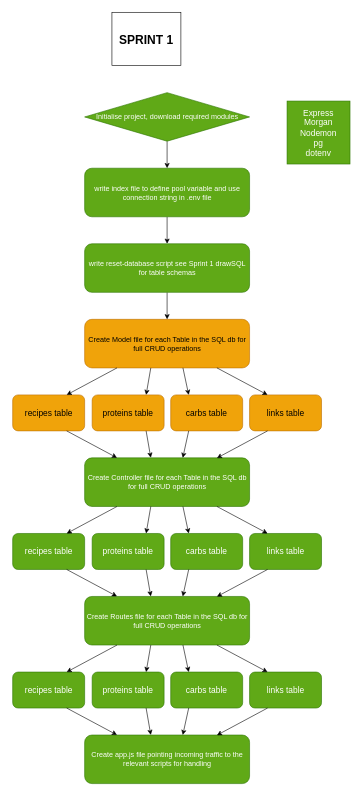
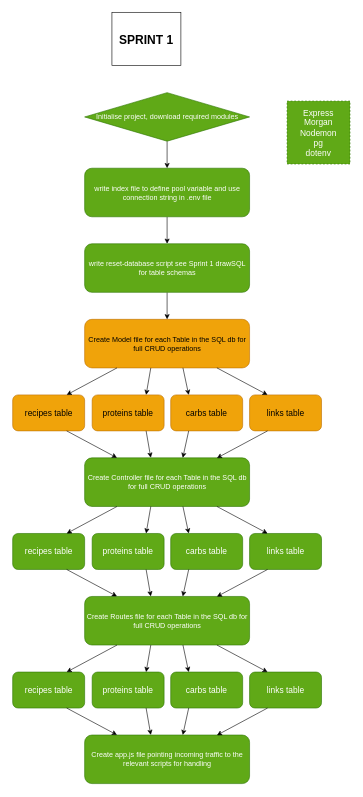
  <mxCell id="0" />
  <mxCell id="1" parent="0" />
  <mxCell id="2" value="" style="edgeStyle=none;html=1;fontSize=14;" parent="1" source="3" target="7" edge="1"><mxGeometry relative="1" as="geometry" /></mxCell>
  <mxCell id="3" value="Initialise project, download required modules" style="rhombus;whiteSpace=wrap;html=1;fillColor=#60a917;fontColor=#ffffff;strokeColor=#2D7600;" parent="1" vertex="1"><mxGeometry x="140.5" y="154" width="275" height="81" as="geometry" /></mxCell>
  <mxCell id="4" value="SPRINT 1" style="rounded=0;whiteSpace=wrap;html=1;fontStyle=1;fontSize=20;" parent="1" vertex="1"><mxGeometry x="186" y="20" width="115" height="89" as="geometry" /></mxCell>
- <mxCell id="5" value="Express&lt;br style=&quot;font-size: 14px;&quot;&gt;Morgan&lt;br style=&quot;font-size: 14px;&quot;&gt;Nodemon&lt;br style=&quot;font-size: 14px;&quot;&gt;pg&lt;br style=&quot;font-size: 14px;&quot;&gt;dotenv" style="whiteSpace=wrap;html=1;aspect=fixed;fontSize=14;fillColor=#60a917;fontColor=#ffffff;strokeColor=#2D7600;" parent="1" vertex="1"><mxGeometry x="478" y="168" width="105" height="105" as="geometry" /></mxCell>
+ <mxCell id="5" value="Express&lt;br style=&quot;font-size: 14px;&quot;&gt;Morgan&lt;br style=&quot;font-size: 14px;&quot;&gt;Nodemon&lt;br style=&quot;font-size: 14px;&quot;&gt;pg&lt;br style=&quot;font-size: 14px;&quot;&gt;dotenv" style="whiteSpace=wrap;html=1;aspect=fixed;fontSize=14;fillColor=#60a917;fontColor=#ffffff;strokeColor=#2D7600;dashed=1;" parent="1" vertex="1"><mxGeometry x="478" y="168" width="105" height="105" as="geometry" /></mxCell>
  <mxCell id="6" value="" style="edgeStyle=none;html=1;fontSize=14;" parent="1" source="7" target="9" edge="1"><mxGeometry relative="1" as="geometry" /></mxCell>
  <mxCell id="7" value="write index file to define pool variable and use connection string in .env file" style="rounded=1;whiteSpace=wrap;html=1;fillColor=#60a917;fontColor=#ffffff;strokeColor=#2D7600;" parent="1" vertex="1"><mxGeometry x="140.5" y="280" width="275" height="81" as="geometry" /></mxCell>
  <mxCell id="8" value="" style="edgeStyle=none;html=1;fontSize=14;" parent="1" source="9" target="10" edge="1"><mxGeometry relative="1" as="geometry" /></mxCell>
  <mxCell id="9" value="write reset-database script see Sprint 1 drawSQL for table schemas" style="rounded=1;whiteSpace=wrap;html=1;fillColor=#60a917;fontColor=#ffffff;strokeColor=#2D7600;" parent="1" vertex="1"><mxGeometry x="140.5" y="406" width="275" height="81" as="geometry" /></mxCell>
  <mxCell id="10" value="Create Model file for each Table in the SQL db for full CRUD operations" style="rounded=1;whiteSpace=wrap;html=1;fillColor=#f0a30a;fontColor=#000000;strokeColor=#BD7000;" parent="1" vertex="1"><mxGeometry x="140.5" y="532" width="275" height="81" as="geometry" /></mxCell>
  <mxCell id="11" value="recipes table" style="rounded=1;whiteSpace=wrap;html=1;fontSize=14;fillColor=#f0a30a;fontColor=#000000;strokeColor=#BD7000;" parent="1" vertex="1"><mxGeometry x="20.5" y="658" width="120" height="60" as="geometry" /></mxCell>
  <mxCell id="12" value="proteins table" style="rounded=1;whiteSpace=wrap;html=1;fontSize=14;fillColor=#f0a30a;fontColor=#000000;strokeColor=#BD7000;" parent="1" vertex="1"><mxGeometry x="153" y="658" width="120" height="60" as="geometry" /></mxCell>
  <mxCell id="13" value="carbs table" style="rounded=1;whiteSpace=wrap;html=1;fontSize=14;fillColor=#f0a30a;fontColor=#000000;strokeColor=#BD7000;" parent="1" vertex="1"><mxGeometry x="284" y="658" width="120" height="60" as="geometry" /></mxCell>
  <mxCell id="14" value="links table" style="rounded=1;whiteSpace=wrap;html=1;fontSize=14;fillColor=#f0a30a;fontColor=#000000;strokeColor=#BD7000;" parent="1" vertex="1"><mxGeometry x="415.5" y="658" width="120" height="60" as="geometry" /></mxCell>
  <mxCell id="15" value="" style="endArrow=classic;html=1;fontSize=14;entryX=0.75;entryY=0;entryDx=0;entryDy=0;exitX=0.401;exitY=1;exitDx=0;exitDy=0;exitPerimeter=0;" parent="1" source="10" target="12" edge="1"><mxGeometry width="50" height="50" relative="1" as="geometry"><mxPoint x="236" y="635" as="sourcePoint" /><mxPoint x="213" y="642" as="targetPoint" /></mxGeometry></mxCell>
  <mxCell id="16" value="" style="endArrow=classic;html=1;fontSize=14;exitX=0.596;exitY=0.999;exitDx=0;exitDy=0;exitPerimeter=0;entryX=0.25;entryY=0;entryDx=0;entryDy=0;" parent="1" source="10" target="13" edge="1"><mxGeometry width="50" height="50" relative="1" as="geometry"><mxPoint x="215" y="633" as="sourcePoint" /><mxPoint x="265" y="583" as="targetPoint" /></mxGeometry></mxCell>
  <mxCell id="17" value="" style="endArrow=classic;html=1;fontSize=14;exitX=0.196;exitY=1;exitDx=0;exitDy=0;entryX=0.75;entryY=0;entryDx=0;entryDy=0;exitPerimeter=0;" parent="1" source="10" target="11" edge="1"><mxGeometry width="50" height="50" relative="1" as="geometry"><mxPoint x="215" y="633" as="sourcePoint" /><mxPoint x="265" y="583" as="targetPoint" /></mxGeometry></mxCell>
  <mxCell id="18" value="" style="endArrow=classic;html=1;fontSize=14;exitX=0.802;exitY=0.999;exitDx=0;exitDy=0;exitPerimeter=0;entryX=0.25;entryY=0;entryDx=0;entryDy=0;" parent="1" source="10" target="14" edge="1"><mxGeometry width="50" height="50" relative="1" as="geometry"><mxPoint x="215" y="633" as="sourcePoint" /><mxPoint x="265" y="583" as="targetPoint" /></mxGeometry></mxCell>
  <mxCell id="19" value="Create Controller file for each Table in the SQL db for full CRUD operations" style="rounded=1;whiteSpace=wrap;html=1;fillColor=#60a917;fontColor=#ffffff;strokeColor=#2D7600;" parent="1" vertex="1"><mxGeometry x="140.5" y="763" width="275" height="81" as="geometry" /></mxCell>
  <mxCell id="20" value="" style="endArrow=classic;html=1;fontSize=14;exitX=0.75;exitY=1;exitDx=0;exitDy=0;entryX=0.196;entryY=-0.002;entryDx=0;entryDy=0;entryPerimeter=0;" parent="1" source="11" target="19" edge="1"><mxGeometry width="50" height="50" relative="1" as="geometry"><mxPoint x="232" y="828" as="sourcePoint" /><mxPoint x="282" y="778" as="targetPoint" /></mxGeometry></mxCell>
  <mxCell id="21" value="" style="endArrow=classic;html=1;fontSize=14;exitX=0.75;exitY=1;exitDx=0;exitDy=0;entryX=0.401;entryY=-0.002;entryDx=0;entryDy=0;entryPerimeter=0;" parent="1" source="12" target="19" edge="1"><mxGeometry width="50" height="50" relative="1" as="geometry"><mxPoint x="232" y="828" as="sourcePoint" /><mxPoint x="282" y="778" as="targetPoint" /></mxGeometry></mxCell>
  <mxCell id="22" value="" style="endArrow=classic;html=1;fontSize=14;exitX=0.25;exitY=1;exitDx=0;exitDy=0;entryX=0.595;entryY=0;entryDx=0;entryDy=0;entryPerimeter=0;" parent="1" source="13" target="19" edge="1"><mxGeometry width="50" height="50" relative="1" as="geometry"><mxPoint x="232" y="828" as="sourcePoint" /><mxPoint x="305" y="763" as="targetPoint" /></mxGeometry></mxCell>
  <mxCell id="23" value="" style="endArrow=classic;html=1;fontSize=14;exitX=0.25;exitY=1;exitDx=0;exitDy=0;entryX=0.802;entryY=0.004;entryDx=0;entryDy=0;entryPerimeter=0;" parent="1" source="14" target="19" edge="1"><mxGeometry width="50" height="50" relative="1" as="geometry"><mxPoint x="318" y="824" as="sourcePoint" /><mxPoint x="368" y="774" as="targetPoint" /></mxGeometry></mxCell>
  <mxCell id="24" value="recipes table" style="rounded=1;whiteSpace=wrap;html=1;fontSize=14;fillColor=#60a917;fontColor=#ffffff;strokeColor=#2D7600;" parent="1" vertex="1"><mxGeometry x="20.5" y="889.08" width="120" height="60" as="geometry" /></mxCell>
  <mxCell id="25" value="proteins table" style="rounded=1;whiteSpace=wrap;html=1;fontSize=14;fillColor=#60a917;fontColor=#ffffff;strokeColor=#2D7600;" parent="1" vertex="1"><mxGeometry x="153" y="889.08" width="120" height="60" as="geometry" /></mxCell>
  <mxCell id="26" value="carbs table" style="rounded=1;whiteSpace=wrap;html=1;fontSize=14;fillColor=#60a917;fontColor=#ffffff;strokeColor=#2D7600;" parent="1" vertex="1"><mxGeometry x="284" y="889.08" width="120" height="60" as="geometry" /></mxCell>
  <mxCell id="27" value="links table" style="rounded=1;whiteSpace=wrap;html=1;fontSize=14;fillColor=#60a917;fontColor=#ffffff;strokeColor=#2D7600;" parent="1" vertex="1"><mxGeometry x="415.5" y="889.08" width="120" height="60" as="geometry" /></mxCell>
  <mxCell id="28" value="" style="endArrow=classic;html=1;fontSize=14;entryX=0.75;entryY=0;entryDx=0;entryDy=0;exitX=0.401;exitY=1;exitDx=0;exitDy=0;exitPerimeter=0;" parent="1" target="25" edge="1"><mxGeometry width="50" height="50" relative="1" as="geometry"><mxPoint x="250.775" y="844.08" as="sourcePoint" /><mxPoint x="213" y="873.08" as="targetPoint" /></mxGeometry></mxCell>
  <mxCell id="29" value="" style="endArrow=classic;html=1;fontSize=14;exitX=0.596;exitY=0.999;exitDx=0;exitDy=0;exitPerimeter=0;entryX=0.25;entryY=0;entryDx=0;entryDy=0;" parent="1" target="26" edge="1"><mxGeometry width="50" height="50" relative="1" as="geometry"><mxPoint x="304.4" y="843.999" as="sourcePoint" /><mxPoint x="265" y="814.08" as="targetPoint" /></mxGeometry></mxCell>
  <mxCell id="30" value="" style="endArrow=classic;html=1;fontSize=14;exitX=0.196;exitY=1;exitDx=0;exitDy=0;entryX=0.75;entryY=0;entryDx=0;entryDy=0;exitPerimeter=0;" parent="1" target="24" edge="1"><mxGeometry width="50" height="50" relative="1" as="geometry"><mxPoint x="194.4" y="844.08" as="sourcePoint" /><mxPoint x="265" y="814.08" as="targetPoint" /></mxGeometry></mxCell>
  <mxCell id="31" value="" style="endArrow=classic;html=1;fontSize=14;exitX=0.802;exitY=0.999;exitDx=0;exitDy=0;exitPerimeter=0;entryX=0.25;entryY=0;entryDx=0;entryDy=0;" parent="1" target="27" edge="1"><mxGeometry width="50" height="50" relative="1" as="geometry"><mxPoint x="361.05" y="843.999" as="sourcePoint" /><mxPoint x="265" y="814.08" as="targetPoint" /></mxGeometry></mxCell>
  <mxCell id="32" value="Create Routes file for each Table in the SQL db for full CRUD operations" style="rounded=1;whiteSpace=wrap;html=1;fillColor=#60a917;fontColor=#ffffff;strokeColor=#2D7600;" parent="1" vertex="1"><mxGeometry x="140.5" y="994.08" width="275" height="81" as="geometry" /></mxCell>
  <mxCell id="33" value="" style="endArrow=classic;html=1;fontSize=14;exitX=0.75;exitY=1;exitDx=0;exitDy=0;entryX=0.196;entryY=-0.002;entryDx=0;entryDy=0;entryPerimeter=0;" parent="1" target="32" edge="1"><mxGeometry width="50" height="50" relative="1" as="geometry"><mxPoint x="110.5" y="949.08" as="sourcePoint" /><mxPoint x="282" y="1009.08" as="targetPoint" /></mxGeometry></mxCell>
  <mxCell id="34" value="" style="endArrow=classic;html=1;fontSize=14;exitX=0.75;exitY=1;exitDx=0;exitDy=0;entryX=0.401;entryY=-0.002;entryDx=0;entryDy=0;entryPerimeter=0;" parent="1" target="32" edge="1"><mxGeometry width="50" height="50" relative="1" as="geometry"><mxPoint x="243" y="949.08" as="sourcePoint" /><mxPoint x="282" y="1009.08" as="targetPoint" /></mxGeometry></mxCell>
  <mxCell id="35" value="" style="endArrow=classic;html=1;fontSize=14;exitX=0.25;exitY=1;exitDx=0;exitDy=0;entryX=0.595;entryY=0;entryDx=0;entryDy=0;entryPerimeter=0;" parent="1" target="32" edge="1"><mxGeometry width="50" height="50" relative="1" as="geometry"><mxPoint x="314" y="949.08" as="sourcePoint" /><mxPoint x="305" y="994.08" as="targetPoint" /></mxGeometry></mxCell>
  <mxCell id="36" value="" style="endArrow=classic;html=1;fontSize=14;exitX=0.25;exitY=1;exitDx=0;exitDy=0;entryX=0.802;entryY=0.004;entryDx=0;entryDy=0;entryPerimeter=0;" parent="1" target="32" edge="1"><mxGeometry width="50" height="50" relative="1" as="geometry"><mxPoint x="445.5" y="949.08" as="sourcePoint" /><mxPoint x="368" y="1005.08" as="targetPoint" /></mxGeometry></mxCell>
  <mxCell id="37" value="recipes table" style="rounded=1;whiteSpace=wrap;html=1;fontSize=14;fillColor=#60a917;fontColor=#ffffff;strokeColor=#2D7600;" parent="1" vertex="1"><mxGeometry x="20.5" y="1120.16" width="120" height="60" as="geometry" /></mxCell>
  <mxCell id="38" value="proteins table" style="rounded=1;whiteSpace=wrap;html=1;fontSize=14;fillColor=#60a917;fontColor=#ffffff;strokeColor=#2D7600;" parent="1" vertex="1"><mxGeometry x="153" y="1120.16" width="120" height="60" as="geometry" /></mxCell>
  <mxCell id="39" value="carbs table" style="rounded=1;whiteSpace=wrap;html=1;fontSize=14;fillColor=#60a917;fontColor=#ffffff;strokeColor=#2D7600;" parent="1" vertex="1"><mxGeometry x="284" y="1120.16" width="120" height="60" as="geometry" /></mxCell>
  <mxCell id="40" value="links table" style="rounded=1;whiteSpace=wrap;html=1;fontSize=14;fillColor=#60a917;fontColor=#ffffff;strokeColor=#2D7600;" parent="1" vertex="1"><mxGeometry x="415.5" y="1120.16" width="120" height="60" as="geometry" /></mxCell>
  <mxCell id="41" value="" style="endArrow=classic;html=1;fontSize=14;entryX=0.75;entryY=0;entryDx=0;entryDy=0;exitX=0.401;exitY=1;exitDx=0;exitDy=0;exitPerimeter=0;" parent="1" target="38" edge="1"><mxGeometry width="50" height="50" relative="1" as="geometry"><mxPoint x="250.775" y="1075.16" as="sourcePoint" /><mxPoint x="213" y="1104.16" as="targetPoint" /></mxGeometry></mxCell>
  <mxCell id="42" value="" style="endArrow=classic;html=1;fontSize=14;exitX=0.596;exitY=0.999;exitDx=0;exitDy=0;exitPerimeter=0;entryX=0.25;entryY=0;entryDx=0;entryDy=0;" parent="1" target="39" edge="1"><mxGeometry width="50" height="50" relative="1" as="geometry"><mxPoint x="304.4" y="1075.079" as="sourcePoint" /><mxPoint x="265" y="1045.16" as="targetPoint" /></mxGeometry></mxCell>
  <mxCell id="43" value="" style="endArrow=classic;html=1;fontSize=14;exitX=0.196;exitY=1;exitDx=0;exitDy=0;entryX=0.75;entryY=0;entryDx=0;entryDy=0;exitPerimeter=0;" parent="1" target="37" edge="1"><mxGeometry width="50" height="50" relative="1" as="geometry"><mxPoint x="194.4" y="1075.16" as="sourcePoint" /><mxPoint x="265" y="1045.16" as="targetPoint" /></mxGeometry></mxCell>
  <mxCell id="44" value="" style="endArrow=classic;html=1;fontSize=14;exitX=0.802;exitY=0.999;exitDx=0;exitDy=0;exitPerimeter=0;entryX=0.25;entryY=0;entryDx=0;entryDy=0;" parent="1" target="40" edge="1"><mxGeometry width="50" height="50" relative="1" as="geometry"><mxPoint x="361.05" y="1075.079" as="sourcePoint" /><mxPoint x="265" y="1045.16" as="targetPoint" /></mxGeometry></mxCell>
  <mxCell id="45" value="Create app.js file pointing incoming traffic to the relevant scripts for handling" style="rounded=1;whiteSpace=wrap;html=1;fillColor=#60a917;fontColor=#ffffff;strokeColor=#2D7600;" parent="1" vertex="1"><mxGeometry x="140.5" y="1225.16" width="275" height="81" as="geometry" /></mxCell>
  <mxCell id="46" value="" style="endArrow=classic;html=1;fontSize=14;exitX=0.75;exitY=1;exitDx=0;exitDy=0;entryX=0.196;entryY=-0.002;entryDx=0;entryDy=0;entryPerimeter=0;" parent="1" target="45" edge="1"><mxGeometry width="50" height="50" relative="1" as="geometry"><mxPoint x="110.5" y="1180.16" as="sourcePoint" /><mxPoint x="282" y="1240.16" as="targetPoint" /></mxGeometry></mxCell>
  <mxCell id="47" value="" style="endArrow=classic;html=1;fontSize=14;exitX=0.75;exitY=1;exitDx=0;exitDy=0;entryX=0.401;entryY=-0.002;entryDx=0;entryDy=0;entryPerimeter=0;" parent="1" target="45" edge="1"><mxGeometry width="50" height="50" relative="1" as="geometry"><mxPoint x="243" y="1180.16" as="sourcePoint" /><mxPoint x="282" y="1240.16" as="targetPoint" /></mxGeometry></mxCell>
  <mxCell id="48" value="" style="endArrow=classic;html=1;fontSize=14;exitX=0.25;exitY=1;exitDx=0;exitDy=0;entryX=0.595;entryY=0;entryDx=0;entryDy=0;entryPerimeter=0;" parent="1" target="45" edge="1"><mxGeometry width="50" height="50" relative="1" as="geometry"><mxPoint x="314" y="1180.16" as="sourcePoint" /><mxPoint x="305" y="1225.16" as="targetPoint" /></mxGeometry></mxCell>
  <mxCell id="49" value="" style="endArrow=classic;html=1;fontSize=14;exitX=0.25;exitY=1;exitDx=0;exitDy=0;entryX=0.802;entryY=0.004;entryDx=0;entryDy=0;entryPerimeter=0;" parent="1" target="45" edge="1"><mxGeometry width="50" height="50" relative="1" as="geometry"><mxPoint x="445.5" y="1180.16" as="sourcePoint" /><mxPoint x="368" y="1236.16" as="targetPoint" /></mxGeometry></mxCell>
